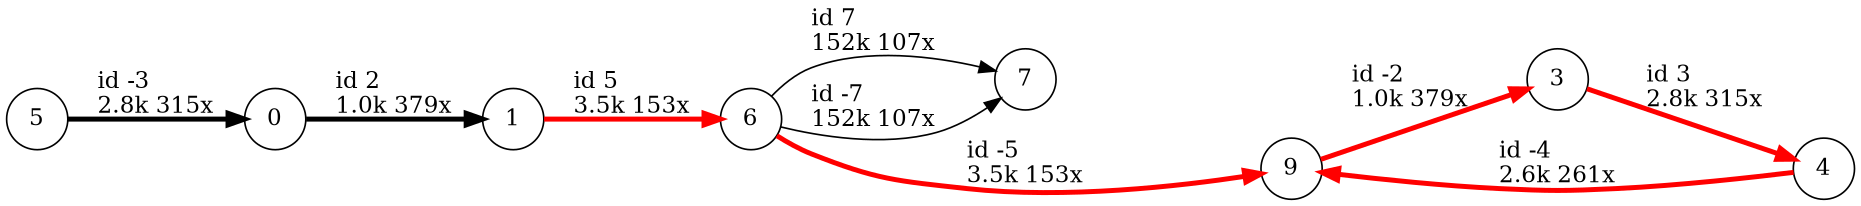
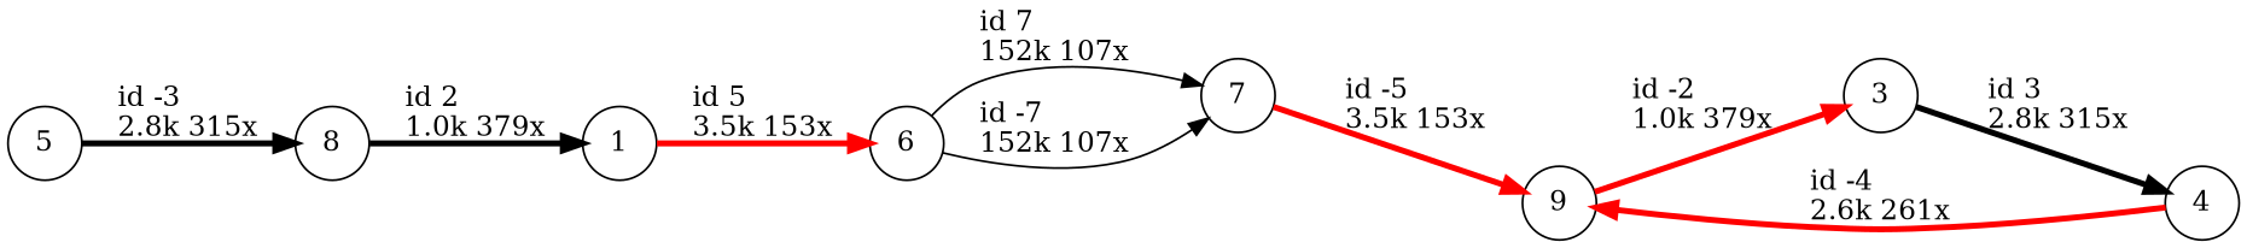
  digraph {
    nodesep=0.5
    rankdir=LR
    node [shape=circle]
    edge [color=red penwidth=3]
-   0 [height=0.3]
+   0 [height=0.3 label=8]
    1 [height=0.3]
    6 [height=0.3]
    5 [height=0.3]
    7 [height=0.3]
    n6 [height=0.3 label=9]
    3 [height=0.3]
    4 [height=0.3]
    0 -> 1 [color=black label="id 2\l1.0k 379x"]
    1 -> 6 [label="id 5\l3.5k 153x"]
    6 -> 7 [color=black label="id 7\l152k 107x" penwidth=""]
    6 -> 7 [color=black label="id -7\l152k 107x" penwidth=""]
    5 -> 0 [color=black label="id -3\l2.8k 315x"]
-   6 -> n6 [label="id -5\l3.5k 153x"]
+   7 -> n6 [label="id -5\l3.5k 153x"]
    n6 -> 3 [label="id -2\l1.0k 379x"]
-   3 -> 4 [label="id 3\l2.8k 315x"]
+   3 -> 4 [color=black label="id 3\l2.8k 315x"]
    4 -> n6 [label="id -4\l2.6k 261x"]
  }
